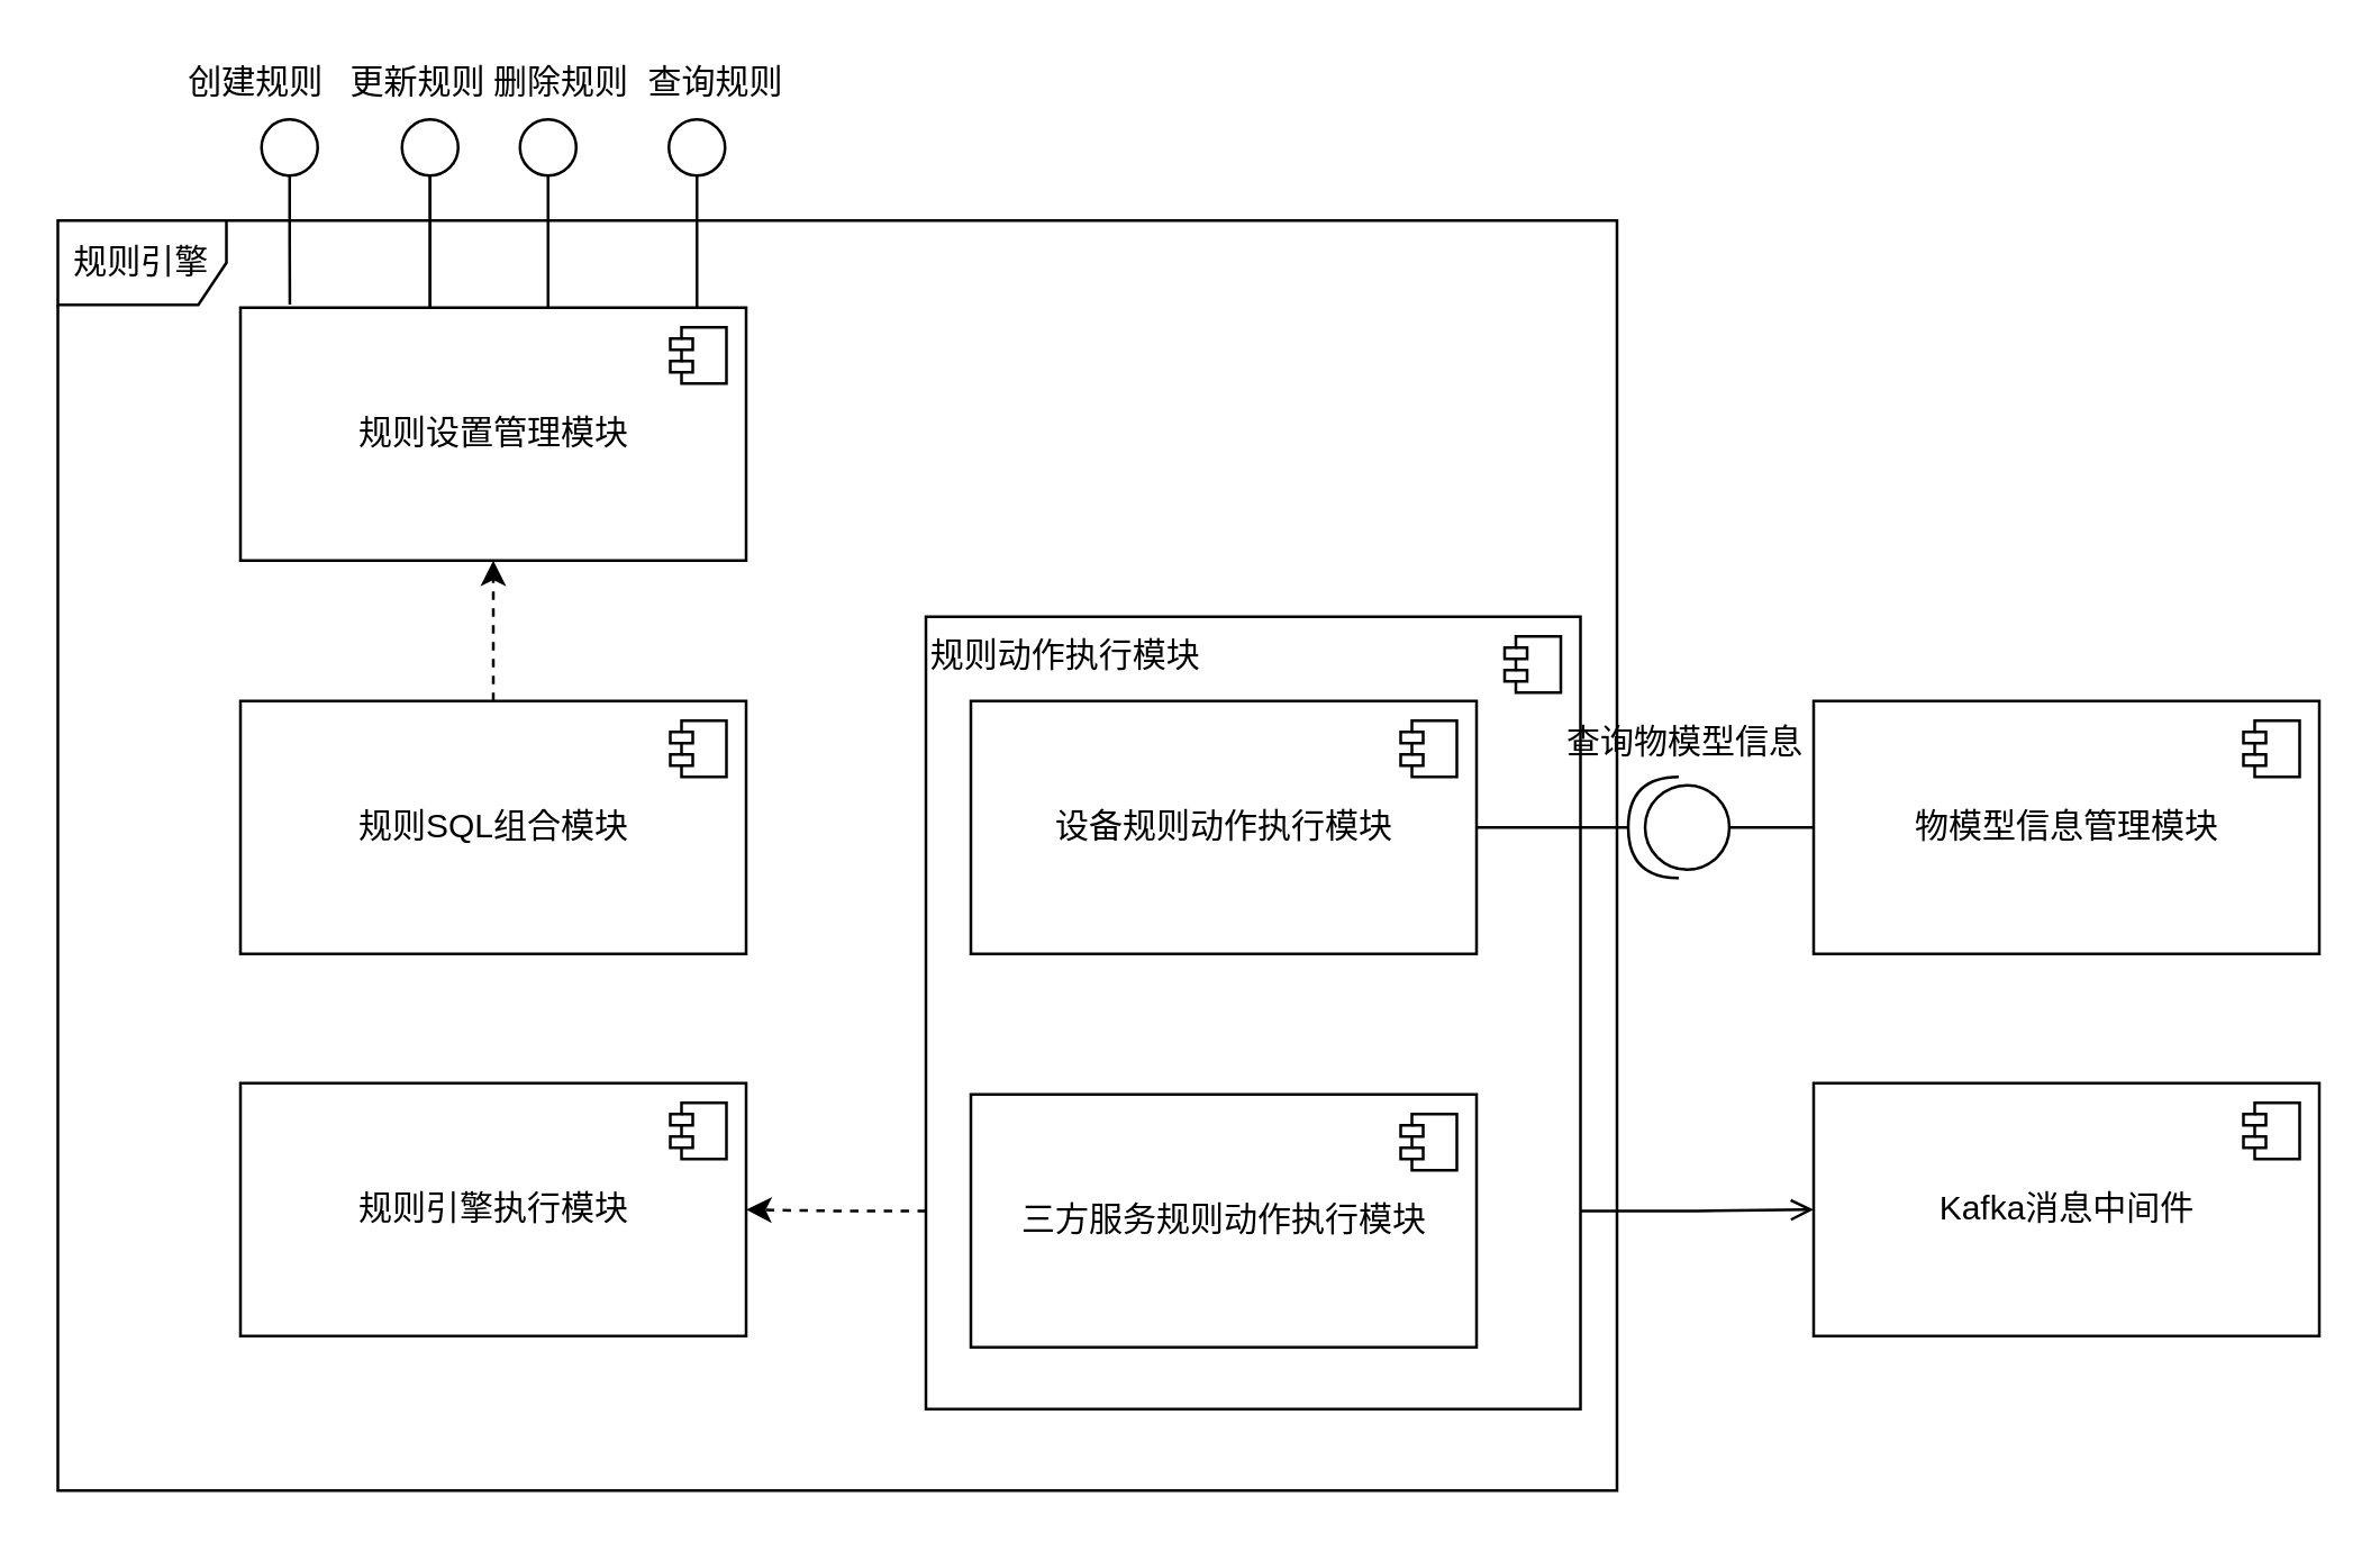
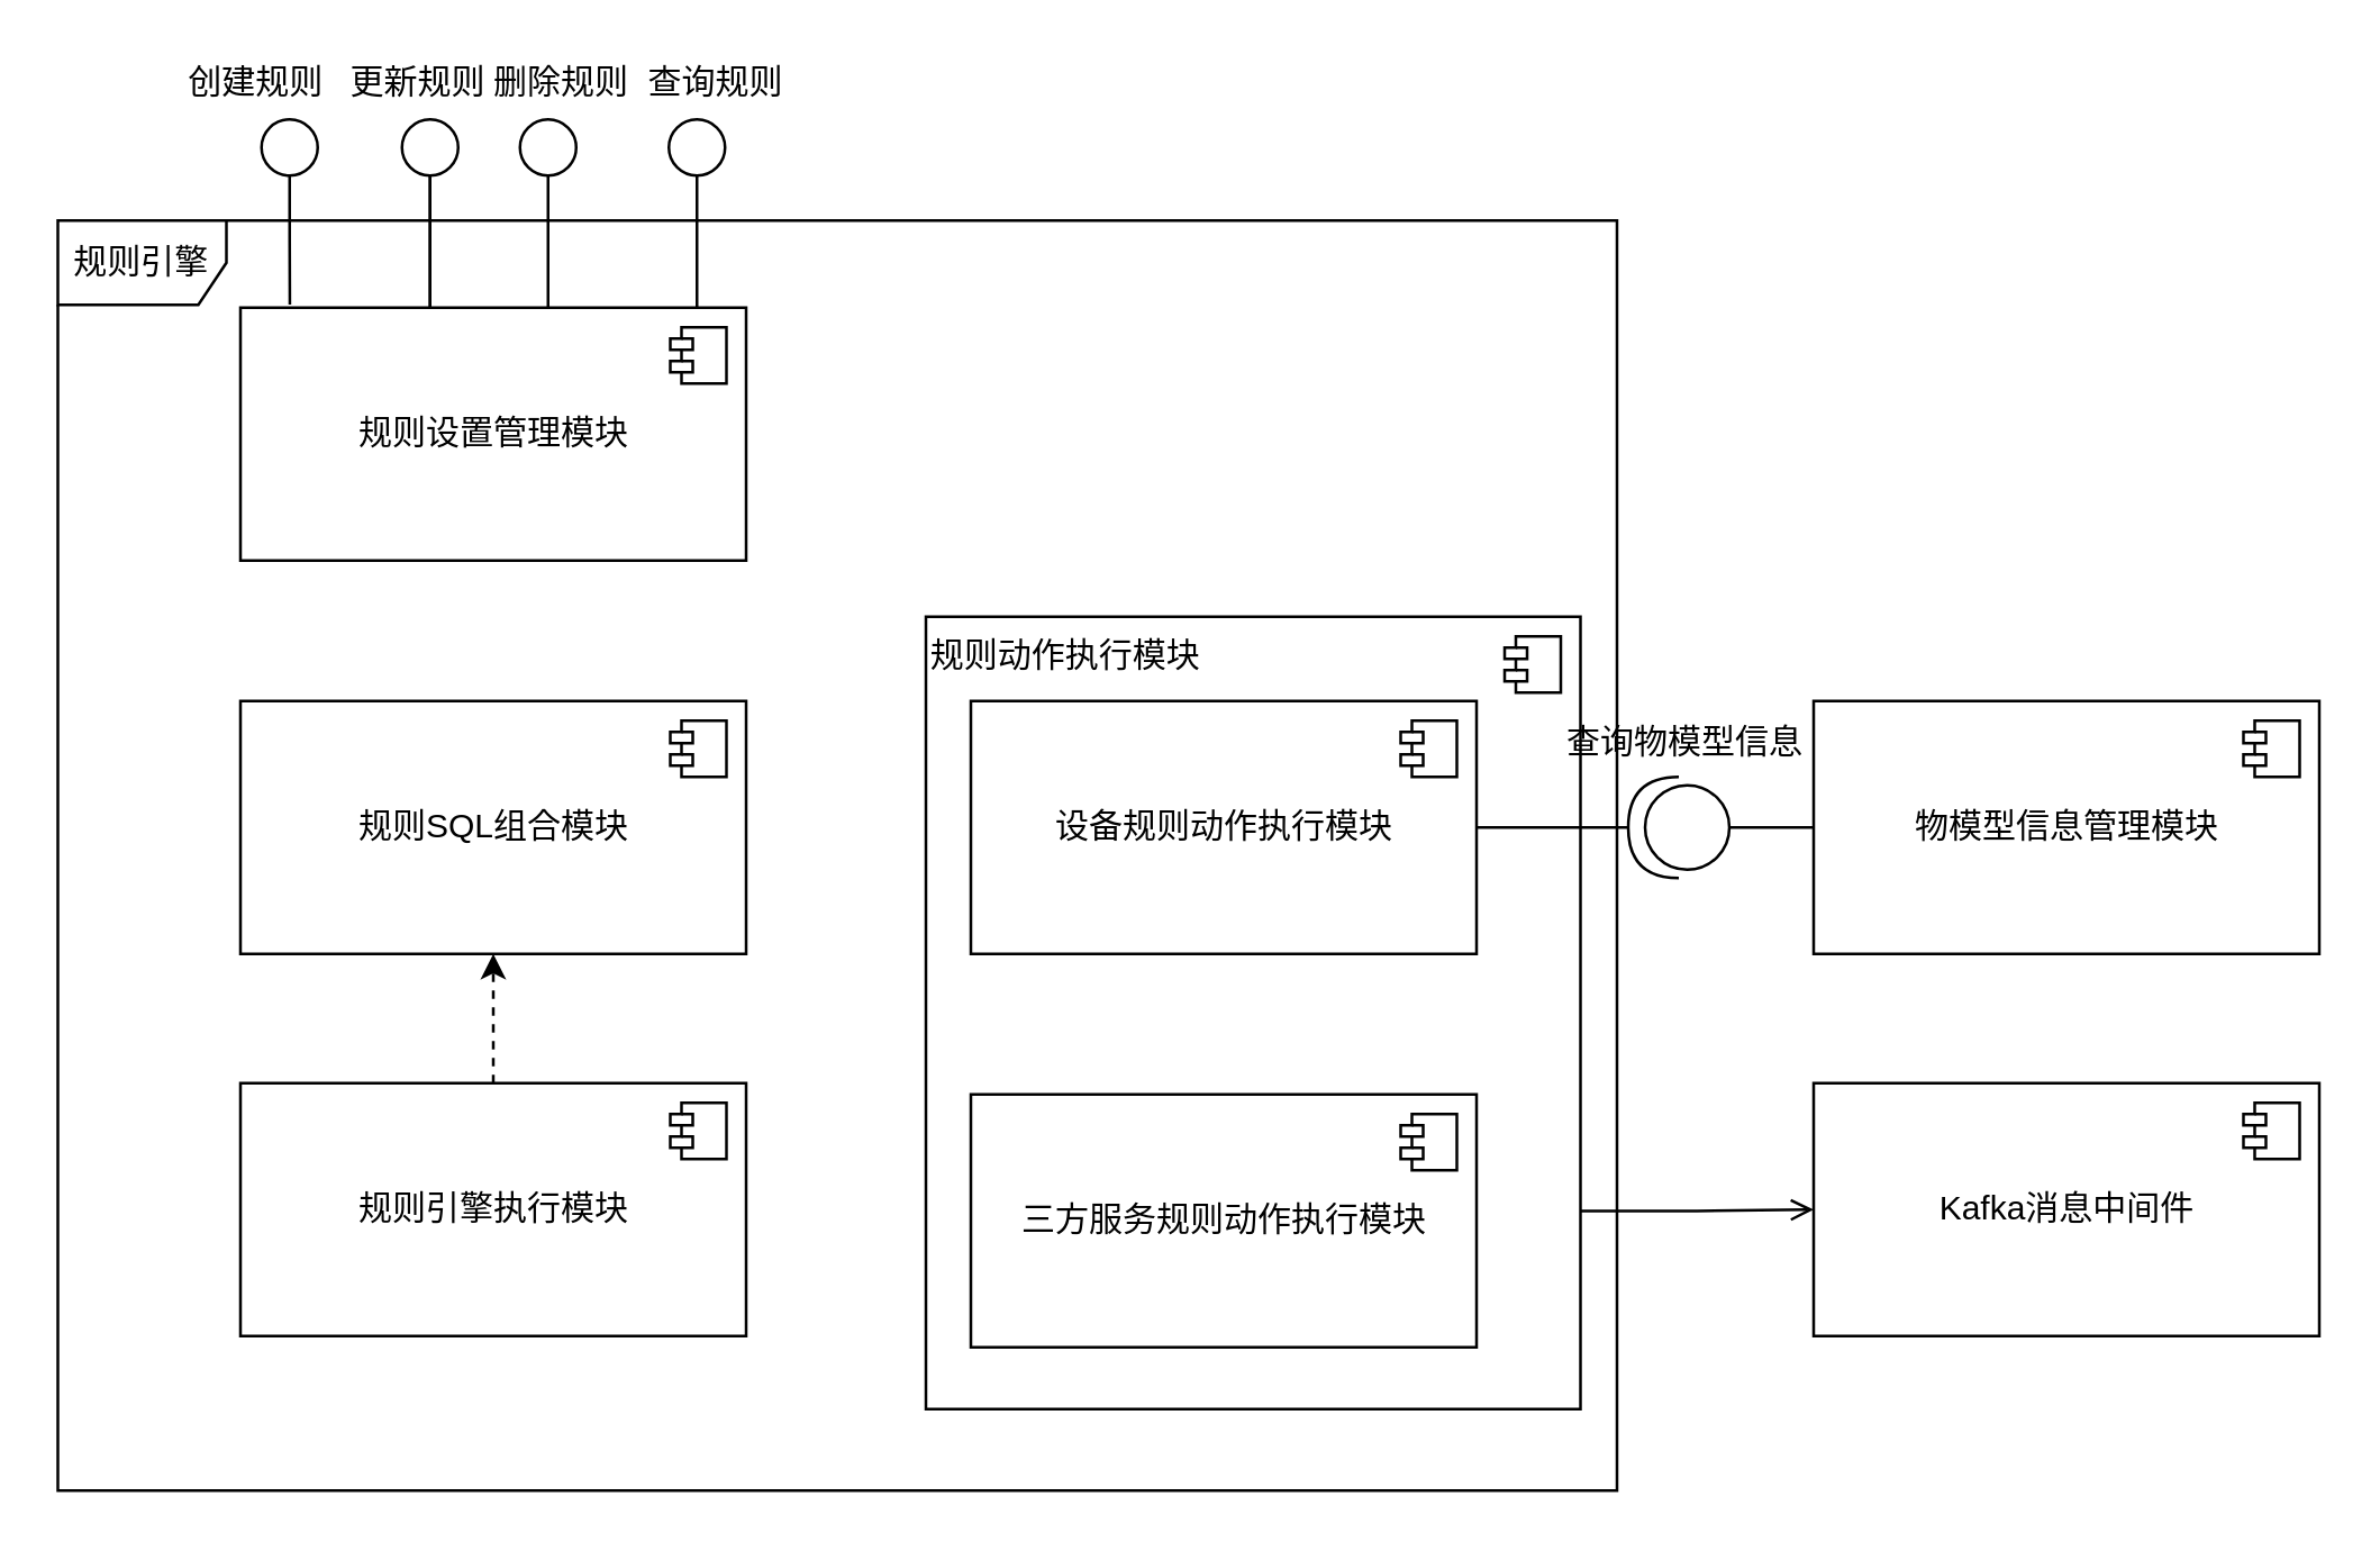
  <mxCell id="0" />
  <mxCell id="1" parent="0" />
  <mxCell id="2" value="规则引擎" style="shape=umlFrame;whiteSpace=wrap;html=1;" parent="1" vertex="1"><mxGeometry x="20" y="78" width="555" height="452" as="geometry" /></mxCell>
- <mxCell id="3" style="edgeStyle=orthogonalEdgeStyle;rounded=0;orthogonalLoop=1;jettySize=auto;html=1;exitX=0;exitY=0.75;exitDx=0;exitDy=0;endArrow=classic;endFill=1;dashed=1;" parent="1" source="5" target="13" edge="1"><mxGeometry relative="1" as="geometry" /></mxCell>
  <mxCell id="4" style="edgeStyle=orthogonalEdgeStyle;rounded=0;orthogonalLoop=1;jettySize=auto;html=1;exitX=1;exitY=0.75;exitDx=0;exitDy=0;endArrow=open;" edge="1" parent="1" source="5" target="21"><mxGeometry relative="1" as="geometry" /></mxCell>
  <mxCell id="5" value="&lt;div style=&quot;&quot;&gt;&lt;span&gt;规则动作执行模块&lt;/span&gt;&lt;/div&gt;" style="html=1;dropTarget=0;align=left;verticalAlign=top;" parent="1" vertex="1"><mxGeometry x="329" y="219" width="233" height="282" as="geometry" /></mxCell>
  <mxCell id="6" value="" style="shape=module;jettyWidth=8;jettyHeight=4;" parent="5" vertex="1"><mxGeometry x="1" width="20" height="20" relative="1" as="geometry"><mxPoint x="-27" y="7" as="offset" /></mxGeometry></mxCell>
  <mxCell id="7" value="规则设置管理模块" style="html=1;dropTarget=0;" parent="1" vertex="1"><mxGeometry x="85" y="109" width="180" height="90" as="geometry" /></mxCell>
  <mxCell id="8" value="" style="shape=module;jettyWidth=8;jettyHeight=4;" parent="7" vertex="1"><mxGeometry x="1" width="20" height="20" relative="1" as="geometry"><mxPoint x="-27" y="7" as="offset" /></mxGeometry></mxCell>
- <mxCell id="9" value="" style="edgeStyle=orthogonalEdgeStyle;rounded=0;orthogonalLoop=1;jettySize=auto;html=1;dashed=1;startArrow=none;startFill=0;endArrow=classic;endFill=1;" parent="1" source="10" target="7" edge="1"><mxGeometry relative="1" as="geometry" /></mxCell>
  <mxCell id="10" value="规则SQL组合模块" style="html=1;dropTarget=0;" parent="1" vertex="1"><mxGeometry x="85" y="249" width="180" height="90" as="geometry" /></mxCell>
  <mxCell id="11" value="" style="shape=module;jettyWidth=8;jettyHeight=4;" parent="10" vertex="1"><mxGeometry x="1" width="20" height="20" relative="1" as="geometry"><mxPoint x="-27" y="7" as="offset" /></mxGeometry></mxCell>
+ <mxCell id="12" style="edgeStyle=orthogonalEdgeStyle;rounded=0;orthogonalLoop=1;jettySize=auto;html=1;exitX=0.5;exitY=0;exitDx=0;exitDy=0;entryX=0.5;entryY=1;entryDx=0;entryDy=0;startArrow=none;startFill=0;endArrow=classic;endFill=1;dashed=1;" parent="1" source="13" target="10" edge="1"><mxGeometry relative="1" as="geometry" /></mxCell>
  <mxCell id="13" value="规则引擎执行模块" style="html=1;dropTarget=0;" parent="1" vertex="1"><mxGeometry x="85" y="385" width="180" height="90" as="geometry" /></mxCell>
  <mxCell id="14" value="" style="shape=module;jettyWidth=8;jettyHeight=4;" parent="13" vertex="1"><mxGeometry x="1" width="20" height="20" relative="1" as="geometry"><mxPoint x="-27" y="7" as="offset" /></mxGeometry></mxCell>
  <mxCell id="15" value="设备规则动作执行模块" style="html=1;dropTarget=0;" parent="1" vertex="1"><mxGeometry x="345" y="249" width="180" height="90" as="geometry" /></mxCell>
  <mxCell id="16" value="" style="shape=module;jettyWidth=8;jettyHeight=4;" parent="15" vertex="1"><mxGeometry x="1" width="20" height="20" relative="1" as="geometry"><mxPoint x="-27" y="7" as="offset" /></mxGeometry></mxCell>
  <mxCell id="17" value="三方服务规则动作执行模块" style="html=1;dropTarget=0;" parent="1" vertex="1"><mxGeometry x="345" y="389" width="180" height="90" as="geometry" /></mxCell>
  <mxCell id="18" value="" style="shape=module;jettyWidth=8;jettyHeight=4;" parent="17" vertex="1"><mxGeometry x="1" width="20" height="20" relative="1" as="geometry"><mxPoint x="-27" y="7" as="offset" /></mxGeometry></mxCell>
  <mxCell id="19" value="物模型信息管理模块" style="html=1;dropTarget=0;" parent="1" vertex="1"><mxGeometry x="645" y="249" width="180" height="90" as="geometry" /></mxCell>
  <mxCell id="20" value="" style="shape=module;jettyWidth=8;jettyHeight=4;" parent="19" vertex="1"><mxGeometry x="1" width="20" height="20" relative="1" as="geometry"><mxPoint x="-27" y="7" as="offset" /></mxGeometry></mxCell>
  <mxCell id="21" value="Kafka消息中间件" style="html=1;dropTarget=0;" parent="1" vertex="1"><mxGeometry x="645" y="385" width="180" height="90" as="geometry" /></mxCell>
  <mxCell id="22" value="" style="shape=module;jettyWidth=8;jettyHeight=4;" parent="21" vertex="1"><mxGeometry x="1" width="20" height="20" relative="1" as="geometry"><mxPoint x="-27" y="7" as="offset" /></mxGeometry></mxCell>
  <mxCell id="23" value="" style="edgeStyle=orthogonalEdgeStyle;rounded=0;orthogonalLoop=1;jettySize=auto;html=1;endArrow=none;endFill=0;" parent="1" source="25" target="15" edge="1"><mxGeometry relative="1" as="geometry"><mxPoint x="548" y="294" as="targetPoint" /></mxGeometry></mxCell>
  <mxCell id="24" value="" style="edgeStyle=orthogonalEdgeStyle;rounded=0;orthogonalLoop=1;jettySize=auto;html=1;endArrow=none;endFill=0;" parent="1" source="25" target="19" edge="1"><mxGeometry relative="1" as="geometry" /></mxCell>
  <mxCell id="25" value="" style="shape=providedRequiredInterface;html=1;verticalLabelPosition=bottom;direction=west;" parent="1" vertex="1"><mxGeometry x="579" y="276" width="36" height="36" as="geometry" /></mxCell>
  <mxCell id="26" style="edgeStyle=orthogonalEdgeStyle;rounded=0;orthogonalLoop=1;jettySize=auto;html=1;exitX=0.5;exitY=1;exitDx=0;exitDy=0;endArrow=none;endFill=0;" parent="1" source="27" edge="1"><mxGeometry relative="1" as="geometry"><mxPoint x="102.578" y="107.864" as="targetPoint" /></mxGeometry></mxCell>
  <mxCell id="27" value="" style="ellipse;fillColor=#ffffff;strokeColor=#000000;align=left;" parent="1" vertex="1"><mxGeometry x="92.5" y="42" width="20" height="20" as="geometry" /></mxCell>
  <mxCell id="28" style="edgeStyle=orthogonalEdgeStyle;rounded=0;orthogonalLoop=1;jettySize=auto;html=1;exitX=0.5;exitY=1;exitDx=0;exitDy=0;endArrow=none;endFill=0;" parent="1" source="29" edge="1"><mxGeometry relative="1" as="geometry"><mxPoint x="152.5" y="109" as="targetPoint" /><Array as="points"><mxPoint x="152.5" y="109" /></Array></mxGeometry></mxCell>
  <mxCell id="29" value="" style="ellipse;fillColor=#ffffff;strokeColor=#000000;align=left;" parent="1" vertex="1"><mxGeometry x="142.5" y="42" width="20" height="20" as="geometry" /></mxCell>
  <mxCell id="30" style="edgeStyle=orthogonalEdgeStyle;rounded=0;orthogonalLoop=1;jettySize=auto;html=1;exitX=0.5;exitY=1;exitDx=0;exitDy=0;endArrow=none;endFill=0;" parent="1" source="31" edge="1"><mxGeometry relative="1" as="geometry"><mxPoint x="194.5" y="109" as="targetPoint" /><Array as="points"><mxPoint x="194.5" y="78" /><mxPoint x="194.5" y="78" /></Array></mxGeometry></mxCell>
  <mxCell id="31" value="" style="ellipse;fillColor=#ffffff;strokeColor=#000000;align=left;" parent="1" vertex="1"><mxGeometry x="184.5" y="42" width="20" height="20" as="geometry" /></mxCell>
  <mxCell id="32" style="edgeStyle=orthogonalEdgeStyle;rounded=0;orthogonalLoop=1;jettySize=auto;html=1;exitX=0.5;exitY=1;exitDx=0;exitDy=0;endArrow=none;endFill=0;" parent="1" source="33" edge="1"><mxGeometry relative="1" as="geometry"><mxPoint x="247.5" y="109" as="targetPoint" /><Array as="points"><mxPoint x="247.5" y="109" /></Array></mxGeometry></mxCell>
  <mxCell id="33" value="" style="ellipse;fillColor=#ffffff;strokeColor=#000000;align=left;" parent="1" vertex="1"><mxGeometry x="237.5" y="42" width="20" height="20" as="geometry" /></mxCell>
  <mxCell id="34" style="edgeStyle=orthogonalEdgeStyle;rounded=0;orthogonalLoop=1;jettySize=auto;html=1;exitX=0.5;exitY=1;exitDx=0;exitDy=0;endArrow=none;endFill=0;" parent="1" source="29" edge="1"><mxGeometry relative="1" as="geometry"><mxPoint x="152.5" y="109" as="targetPoint" /><mxPoint x="152.5" y="62" as="sourcePoint" /><Array as="points"><mxPoint x="152.5" y="80" /><mxPoint x="152.5" y="80" /></Array></mxGeometry></mxCell>
  <mxCell id="35" value="创建规则&amp;nbsp;" style="text;html=1;align=center;verticalAlign=middle;resizable=0;points=[];autosize=1;" parent="1" vertex="1"><mxGeometry x="61" y="20" width="61" height="18" as="geometry" /></mxCell>
  <mxCell id="36" value="更新规则" style="text;html=1;align=center;verticalAlign=middle;resizable=0;points=[];autosize=1;" parent="1" vertex="1"><mxGeometry x="119" y="20" width="58" height="18" as="geometry" /></mxCell>
  <mxCell id="37" value="删除规则" style="text;html=1;align=center;verticalAlign=middle;resizable=0;points=[];autosize=1;" parent="1" vertex="1"><mxGeometry x="170" y="20" width="58" height="18" as="geometry" /></mxCell>
  <mxCell id="38" value="查询规则" style="text;html=1;align=center;verticalAlign=middle;resizable=0;points=[];autosize=1;" parent="1" vertex="1"><mxGeometry x="225" y="20" width="58" height="18" as="geometry" /></mxCell>
  <mxCell id="39" value="查询物模型信息" style="text;html=1;align=center;verticalAlign=middle;resizable=0;points=[];autosize=1;" vertex="1" parent="1"><mxGeometry x="552" y="255" width="94" height="18" as="geometry" /></mxCell>
